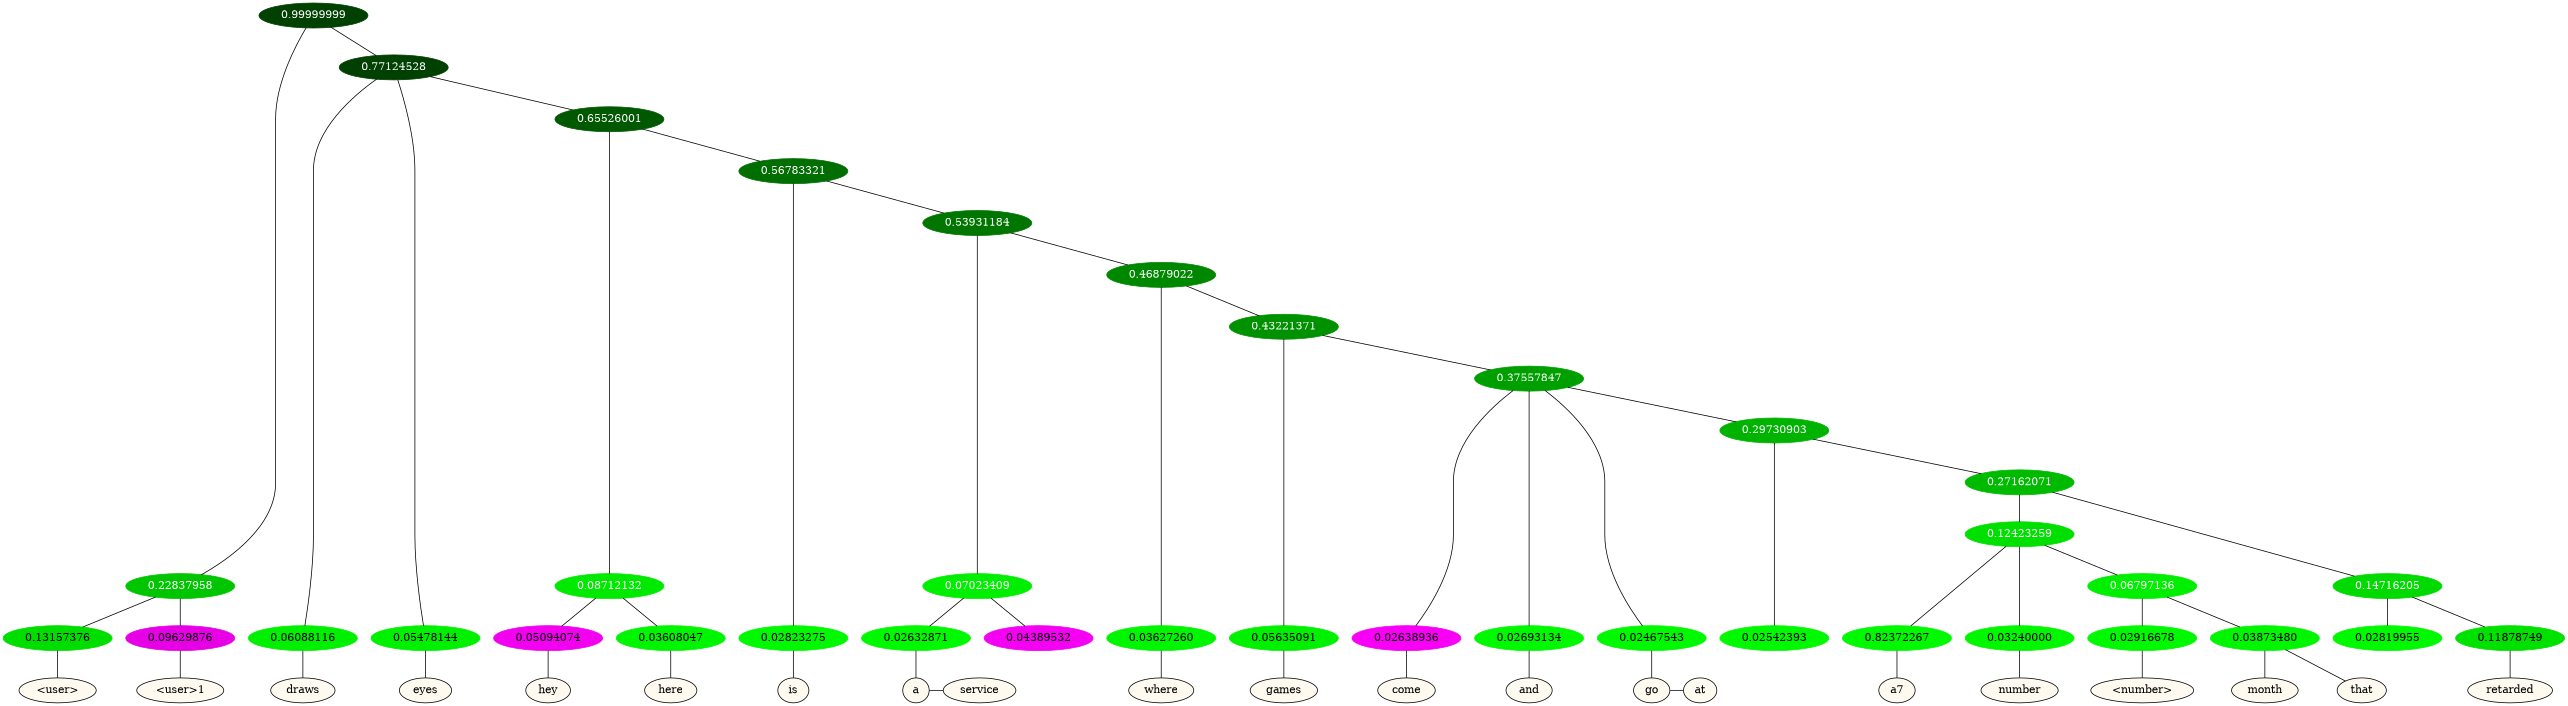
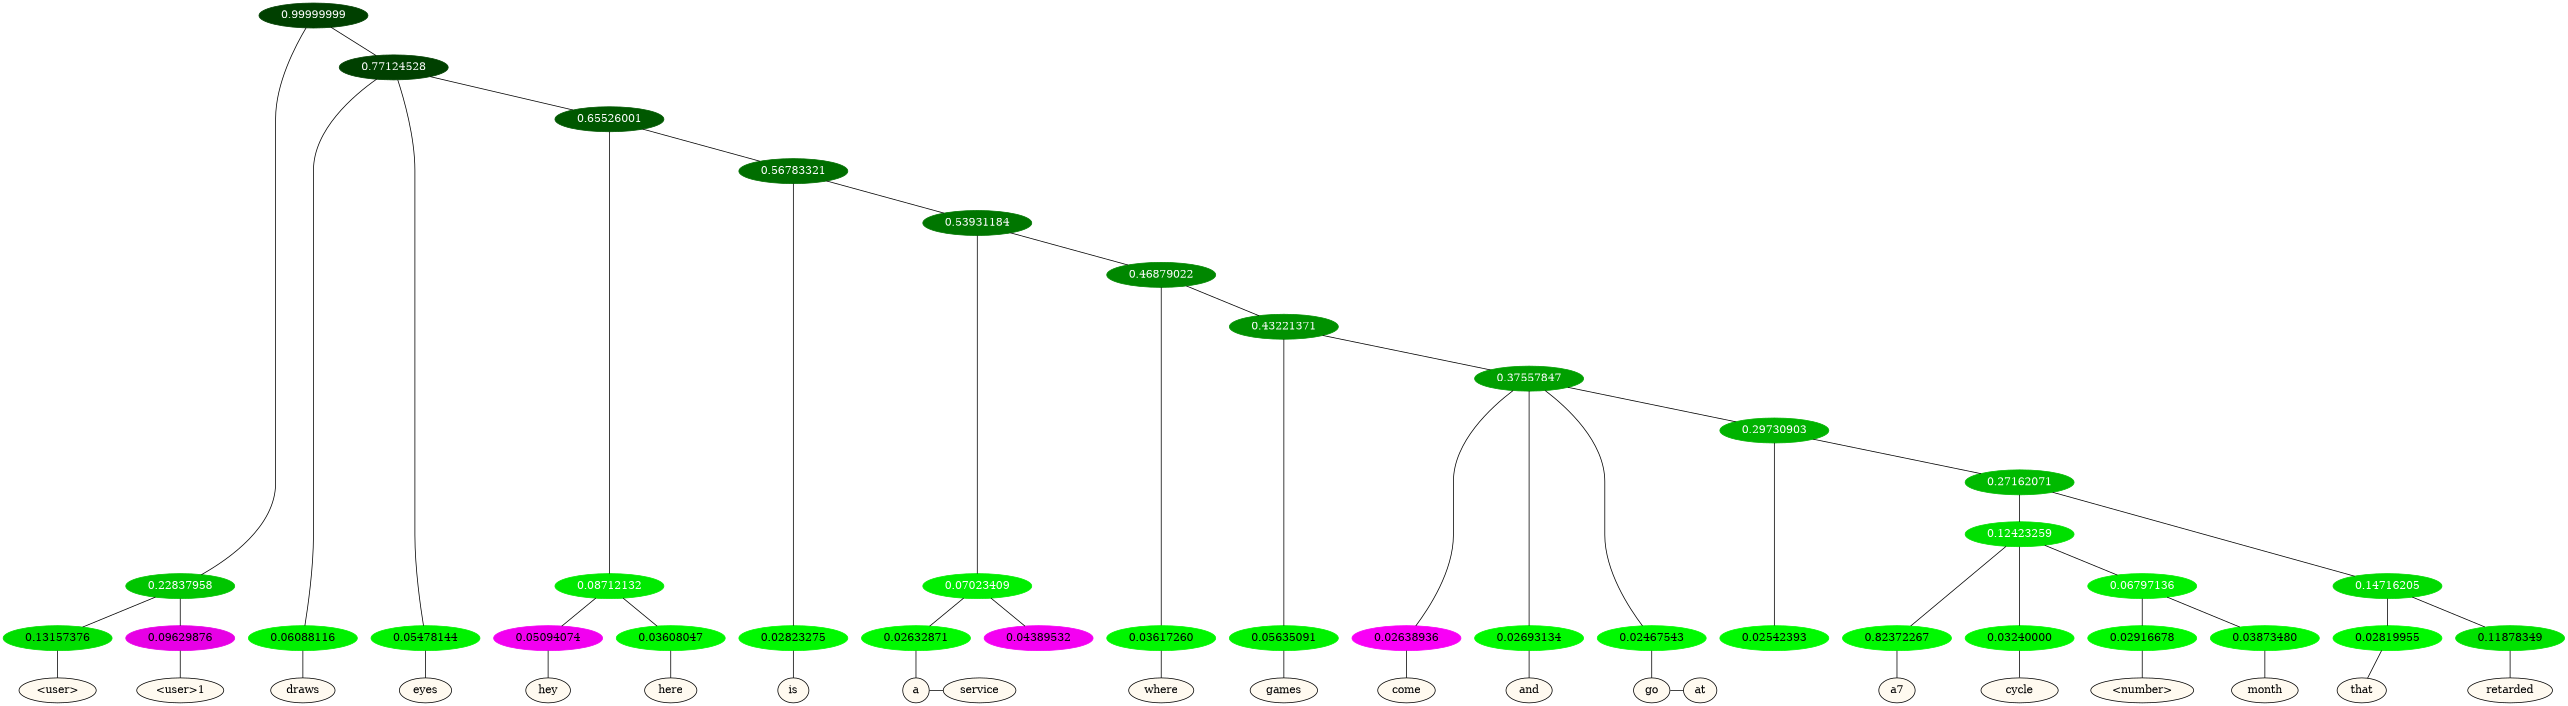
  graph {
    node [color=black format=png nodesep=0.001 ordering=out overlap_scaling=0.01 ranksep=0.001 style=filled]
    n1 [fillcolor=floralwhite height=0.15 label="\<user\>" style="filled,solid" width=0.15]
    n2 [fillcolor=floralwhite height=0.15 label="\<user\>1" style="filled,solid" width=0.15]
    n3 [fillcolor=floralwhite height=0.15 label=draws style="filled,solid" width=0.15]
    n4 [fillcolor=floralwhite height=0.15 label=eyes style="filled,solid" width=0.15]
    n5 [fillcolor=floralwhite height=0.15 label=hey style="filled,solid" width=0.15]
    n6 [fillcolor=floralwhite height=0.15 label=here style="filled,solid" width=0.15]
    n7 [fillcolor=floralwhite height=0.15 label=is style="filled,solid" width=0.15]
    n8 [fillcolor=floralwhite height=0.15 label=a style="filled,solid" width=0.15]
    n9 [fillcolor=floralwhite height=0.15 label=service style="filled,solid" width=0.15]
    n10 [fillcolor=floralwhite height=0.15 label=where style="filled,solid" width=0.15]
    n11 [fillcolor=floralwhite height=0.15 label=games style="filled,solid" width=0.15]
    n12 [fillcolor=floralwhite height=0.15 label=come style="filled,solid" width=0.15]
    n13 [fillcolor=floralwhite height=0.15 label=and style="filled,solid" width=0.15]
    n14 [fillcolor=floralwhite height=0.15 label=go style="filled,solid" width=0.15]
    n15 [fillcolor=floralwhite height=0.15 label=at style="filled,solid" width=0.15]
    n16 [fillcolor=floralwhite height=0.15 label=a7 style="filled,solid" width=0.15]
    n17 [fillcolor=floralwhite height=0.15 label="\<number\>" style="filled,solid" width=0.15]
    n18 [fillcolor=floralwhite height=0.15 label=month style="filled,solid" width=0.15]
-   n19 [fillcolor=floralwhite height=0.15 label=number style="filled,solid" width=0.15]
+   n19 [fillcolor=floralwhite height=0.15 label=cycle style="filled,solid" width=0.15]
    n20 [fillcolor=floralwhite height=0.15 label=that style="filled,solid" width=0.15]
    n21 [fillcolor=floralwhite height=0.15 label=retarded style="filled,solid" width=0.15]
    n22 [color="0.334 1.000 0.868" fontcolor=black height=0.15 label=0.13157376 width=0.15]
    n23 [color="0.835 1.000 0.904" fontcolor=black height=0.15 label=0.09629876 width=0.15]
    n24 [color="0.334 1.000 0.939" fontcolor=black height=0.15 label=0.06088116 width=0.15]
    n25 [color="0.334 1.000 0.945" fontcolor=black height=0.15 label=0.05478144 width=0.15]
    n26 [color="0.835 1.000 0.949" fontcolor=black height=0.15 label=0.05094074 width=0.15]
    n27 [color="0.334 1.000 0.964" fontcolor=black height=0.15 label=0.03608047 width=0.15]
    n28 [color="0.334 1.000 0.972" fontcolor=black height=0.15 label=0.02823275 width=0.15]
    n29 [color="0.334 1.000 0.974" fontcolor=black height=0.15 label=0.02632871 width=0.15]
    n30 [color="0.835 1.000 0.956" fontcolor=black height=0.15 label=0.04389532 width=0.15]
-   n31 [color="0.334 1.000 0.964" fontcolor=black height=0.15 label=0.03627260 width=0.15]
+   n31 [color="0.334 1.000 0.964" fontcolor=black height=0.15 label=0.03617260 width=0.15]
    n32 [color="0.334 1.000 0.944" fontcolor=black height=0.15 label=0.05635091 width=0.15]
    n33 [color="0.835 1.000 0.974" fontcolor=black height=0.15 label=0.02638936 width=0.15]
    n34 [color="0.334 1.000 0.973" fontcolor=black height=0.15 label=0.02693134 width=0.15]
    n35 [color="0.334 1.000 0.975" fontcolor=black height=0.15 label=0.02467543 width=0.15]
    n36 [color="0.334 1.000 0.975" fontcolor=black height=0.15 label=0.02542393 width=0.15]
    n37 [color="0.334 1.000 0.976" fontcolor=black height=0.15 label=0.82372267 width=0.15]
    n38 [color="0.334 1.000 0.971" fontcolor=black height=0.15 label=0.02916678 width=0.15]
    n39 [color="0.334 1.000 0.961" fontcolor=black height=0.15 label=0.03873480 width=0.15]
    n40 [color="0.334 1.000 0.968" fontcolor=black height=0.15 label=0.03240000 width=0.15]
    n41 [color="0.334 1.000 0.972" fontcolor=black height=0.15 label=0.02819955 width=0.15]
-   n42 [color="0.334 1.000 0.881" fontcolor=black height=0.15 label=0.11878749 width=0.15]
+   n42 [color="0.334 1.000 0.881" fontcolor=black height=0.15 label=0.11878349 width=0.15]
    n43 [color="0.334 1.000 0.250" fontcolor=grey99 height=0.15 label=0.99999999 width=0.15]
    n44 [color="0.334 1.000 0.772" fontcolor=grey99 height=0.15 label=0.22837958 width=0.15]
    n45 [color="0.334 1.000 0.250" fontcolor=grey99 height=0.15 label=0.77124528 width=0.15]
    n46 [color="0.334 1.000 0.345" fontcolor=grey99 height=0.15 label=0.65526001 width=0.15]
    n47 [color="0.334 1.000 0.913" fontcolor=grey99 height=0.15 label=0.08712132 width=0.15]
    n48 [color="0.334 1.000 0.432" fontcolor=grey99 height=0.15 label=0.56783321 width=0.15]
    n49 [color="0.334 1.000 0.461" fontcolor=grey99 height=0.15 label=0.53931184 width=0.15]
    n50 [color="0.334 1.000 0.930" fontcolor=grey99 height=0.15 label=0.07023409 width=0.15]
    n51 [color="0.334 1.000 0.531" fontcolor=grey99 height=0.15 label=0.46879022 width=0.15]
    n52 [color="0.334 1.000 0.568" fontcolor=grey99 height=0.15 label=0.43221371 width=0.15]
    n53 [color="0.334 1.000 0.624" fontcolor=grey99 height=0.15 label=0.37557847 width=0.15]
    n54 [color="0.334 1.000 0.703" fontcolor=grey99 height=0.15 label=0.29730903 width=0.15]
    n55 [color="0.334 1.000 0.728" fontcolor=grey99 height=0.15 label=0.27162071 width=0.15]
    n56 [color="0.334 1.000 0.876" fontcolor=grey99 height=0.15 label=0.12423259 width=0.15]
    n57 [color="0.334 1.000 0.853" fontcolor=grey99 height=0.15 label=0.14716205 width=0.15]
    n58 [color="0.334 1.000 0.932" fontcolor=grey99 height=0.15 label=0.06797136 width=0.15]
    subgraph sub_1 {
      rank=same
      n1
      n2
      n3
      n4
      n5
      n6
      n7
      n8
      n9
      n10
      n11
      n12
      n13
      n14
      n15
      n16
      n17
      n18
      n19
      n20
      n21
    }
    subgraph sub_2 {
      rank=same
      n22
      n23
      n24
      n25
      n26
      n27
      n28
      n29
      n30
      n31
      n32
      n33
      n34
      n35
      n36
      n37
      n38
      n39
      n40
      n41
      n42
    }
    n8 -- n9
    n14 -- n15
    n22 -- n1
    n23 -- n2
    n24 -- n3
    n25 -- n4
    n26 -- n5
    n27 -- n6
    n28 -- n7
    n29 -- n8
    n31 -- n10
    n32 -- n11
    n33 -- n12
    n34 -- n13
    n35 -- n14
    n37 -- n16
    n38 -- n17
    n39 -- n18
    n40 -- n19
-   n39 -- n20
+   n41 -- n20
    n42 -- n21
    n43 -- n44
    n43 -- n45
    n44 -- n22
    n44 -- n23
    n45 -- n24
    n45 -- n25
    n45 -- n46
    n46 -- n47
    n46 -- n48
    n47 -- n26
    n47 -- n27
    n48 -- n28
    n48 -- n49
    n49 -- n50
    n49 -- n51
    n50 -- n29
    n50 -- n30
    n51 -- n31
    n51 -- n52
    n52 -- n32
    n52 -- n53
    n53 -- n33
    n53 -- n34
    n53 -- n35
    n53 -- n54
    n54 -- n36
    n54 -- n55
    n55 -- n56
    n55 -- n57
    n56 -- n37
    n56 -- n40
    n56 -- n58
    n57 -- n41
    n57 -- n42
    n58 -- n38
    n58 -- n39
  }
